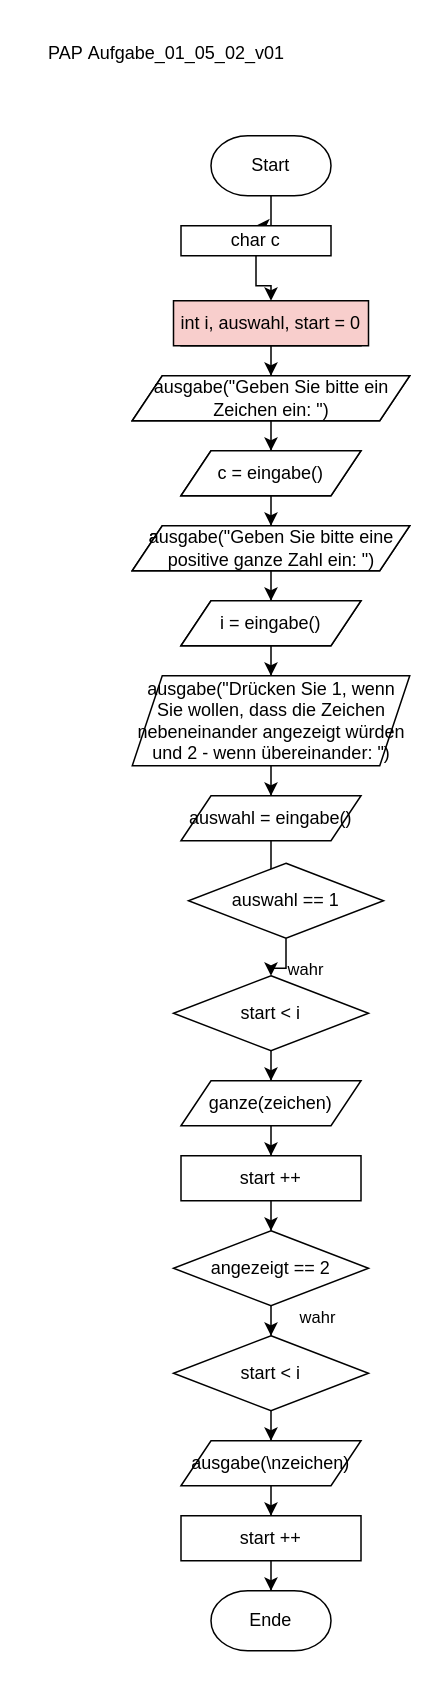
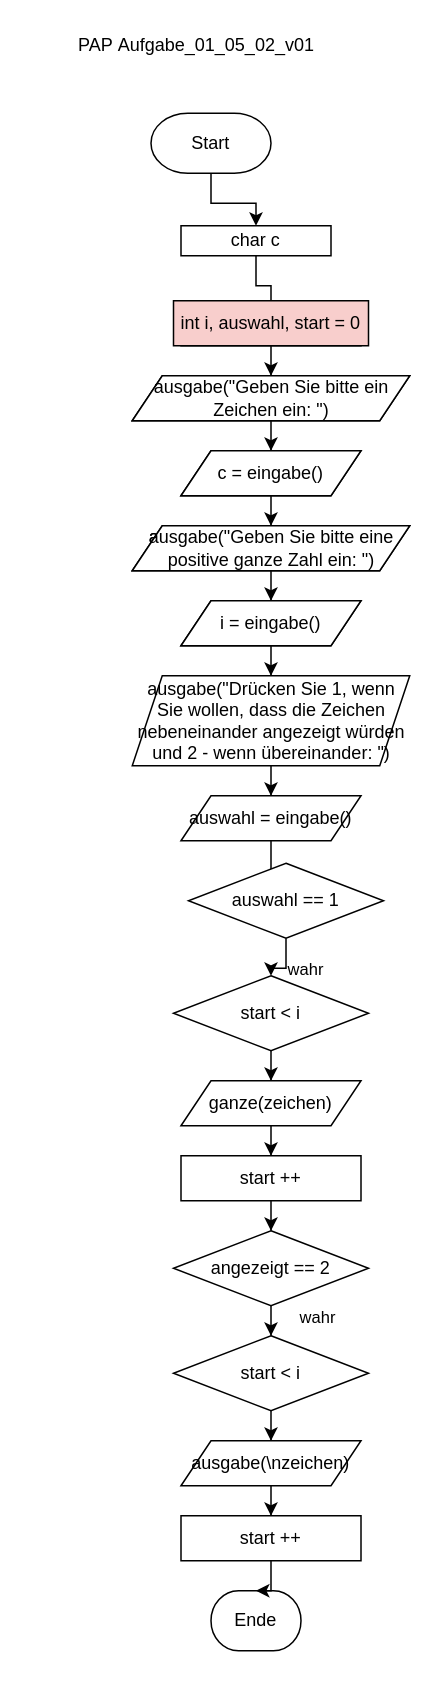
  <mxCell id="0" />
  <mxCell id="1" parent="0" />
- <mxCell id="2" value="PAP&amp;nbsp;Aufgabe_01_05_02_v01" style="text;html=1;align=center;verticalAlign=middle;resizable=0;points=[];autosize=1;strokeColor=none;fillColor=none;" vertex="1" parent="1"><mxGeometry x="20" y="20" width="180" height="30" as="geometry" /></mxCell>
+ <mxCell id="2" value="PAP&amp;nbsp;Aufgabe_01_05_02_v01" style="text;html=1;align=center;verticalAlign=middle;resizable=0;points=[];autosize=1;strokeColor=none;fillColor=none;" vertex="1" parent="1"><mxGeometry x="40" y="15" width="180" height="30" as="geometry" /></mxCell>
  <mxCell id="3" style="edgeStyle=orthogonalEdgeStyle;rounded=0;orthogonalLoop=1;jettySize=auto;html=1;" edge="1" parent="1" source="4" target="7"><mxGeometry relative="1" as="geometry" /></mxCell>
- <mxCell id="4" value="Start" style="strokeWidth=1;html=1;shape=mxgraph.flowchart.terminator;whiteSpace=wrap;" vertex="1" parent="1"><mxGeometry x="140" y="90" width="80" height="40" as="geometry" /></mxCell>
- <mxCell id="5" value="Ende" style="strokeWidth=1;html=1;shape=mxgraph.flowchart.terminator;whiteSpace=wrap;" vertex="1" parent="1"><mxGeometry x="140" y="1060" width="80" height="40" as="geometry" /></mxCell>
- <mxCell id="6" style="edgeStyle=orthogonalEdgeStyle;rounded=0;orthogonalLoop=1;jettySize=auto;html=1;" edge="1" parent="1" source="7" target="22"><mxGeometry relative="1" as="geometry" /></mxCell>
+ <mxCell id="4" value="Start" style="strokeWidth=1;html=1;shape=mxgraph.flowchart.terminator;whiteSpace=wrap;" vertex="1" parent="1"><mxGeometry x="100" y="75" width="80" height="40" as="geometry" /></mxCell>
+ <mxCell id="5" value="Ende" style="strokeWidth=1;html=1;shape=mxgraph.flowchart.terminator;whiteSpace=wrap;" vertex="1" parent="1"><mxGeometry x="140" y="1060" width="60" height="40" as="geometry" /></mxCell>
+ <mxCell id="6" style="edgeStyle=orthogonalEdgeStyle;rounded=0;orthogonalLoop=1;jettySize=auto;html=1;endArrow=none;" edge="1" parent="1" source="7" target="22"><mxGeometry relative="1" as="geometry" /></mxCell>
  <mxCell id="7" value="char c" style="rounded=0;whiteSpace=wrap;html=1;" vertex="1" parent="1"><mxGeometry x="120" y="150" width="100" height="20" as="geometry" /></mxCell>
  <mxCell id="8" value="int i" style="rounded=0;whiteSpace=wrap;html=1;" vertex="1" parent="1"><mxGeometry x="120" y="200" width="120" height="30" as="geometry" /></mxCell>
  <mxCell id="9" value="ausgabe(&quot;Geben Sie bitte ein Zeichen ein: &quot;)" style="shape=parallelogram;perimeter=parallelogramPerimeter;whiteSpace=wrap;html=1;fixedSize=1;" vertex="1" parent="1"><mxGeometry x="87.5" y="250" width="185" height="30" as="geometry" /></mxCell>
  <mxCell id="10" value="c = eingabe()" style="shape=parallelogram;perimeter=parallelogramPerimeter;whiteSpace=wrap;html=1;fixedSize=1;" vertex="1" parent="1"><mxGeometry x="120" y="300" width="120" height="30" as="geometry" /></mxCell>
  <mxCell id="11" value="ausgabe(&quot;Geben Sie bitte eine positive ganze Zahl ein: &quot;)" style="shape=parallelogram;perimeter=parallelogramPerimeter;whiteSpace=wrap;html=1;fixedSize=1;" vertex="1" parent="1"><mxGeometry x="87.5" y="350" width="185" height="30" as="geometry" /></mxCell>
  <mxCell id="12" value="i = eingabe()" style="shape=parallelogram;perimeter=parallelogramPerimeter;whiteSpace=wrap;html=1;fixedSize=1;" vertex="1" parent="1"><mxGeometry x="120" y="400" width="120" height="30" as="geometry" /></mxCell>
  <mxCell id="13" style="edgeStyle=orthogonalEdgeStyle;rounded=0;orthogonalLoop=1;jettySize=auto;html=1;" edge="1" parent="1" source="14" target="16"><mxGeometry relative="1" as="geometry" /></mxCell>
  <mxCell id="14" value="ausgabe(&quot;Geben Sie bitte ein Zeichen ein: &quot;)" style="shape=parallelogram;perimeter=parallelogramPerimeter;whiteSpace=wrap;html=1;fixedSize=1;" vertex="1" parent="1"><mxGeometry x="87.5" y="250" width="185" height="30" as="geometry" /></mxCell>
  <mxCell id="15" style="edgeStyle=orthogonalEdgeStyle;rounded=0;orthogonalLoop=1;jettySize=auto;html=1;" edge="1" parent="1" source="16" target="18"><mxGeometry relative="1" as="geometry" /></mxCell>
  <mxCell id="16" value="c = eingabe()" style="shape=parallelogram;perimeter=parallelogramPerimeter;whiteSpace=wrap;html=1;fixedSize=1;" vertex="1" parent="1"><mxGeometry x="120" y="300" width="120" height="30" as="geometry" /></mxCell>
  <mxCell id="17" style="edgeStyle=orthogonalEdgeStyle;rounded=0;orthogonalLoop=1;jettySize=auto;html=1;" edge="1" parent="1" source="18" target="20"><mxGeometry relative="1" as="geometry" /></mxCell>
  <mxCell id="18" value="ausgabe(&quot;Geben Sie bitte eine positive ganze Zahl ein: &quot;)" style="shape=parallelogram;perimeter=parallelogramPerimeter;whiteSpace=wrap;html=1;fixedSize=1;" vertex="1" parent="1"><mxGeometry x="87.5" y="350" width="185" height="30" as="geometry" /></mxCell>
  <mxCell id="19" style="edgeStyle=orthogonalEdgeStyle;rounded=0;orthogonalLoop=1;jettySize=auto;html=1;" edge="1" parent="1" source="20" target="24"><mxGeometry relative="1" as="geometry" /></mxCell>
  <mxCell id="20" value="i = eingabe()" style="shape=parallelogram;perimeter=parallelogramPerimeter;whiteSpace=wrap;html=1;fixedSize=1;" vertex="1" parent="1"><mxGeometry x="120" y="400" width="120" height="30" as="geometry" /></mxCell>
  <mxCell id="21" style="edgeStyle=orthogonalEdgeStyle;rounded=0;orthogonalLoop=1;jettySize=auto;html=1;" edge="1" parent="1" source="22" target="14"><mxGeometry relative="1" as="geometry" /></mxCell>
  <mxCell id="22" value="int i, auswahl, start = 0" style="rounded=0;whiteSpace=wrap;html=1;fillColor=#f8cecc;" vertex="1" parent="1"><mxGeometry x="115" y="200" width="130" height="30" as="geometry" /></mxCell>
  <mxCell id="23" style="edgeStyle=orthogonalEdgeStyle;rounded=0;orthogonalLoop=1;jettySize=auto;html=1;" edge="1" parent="1" source="24" target="26"><mxGeometry relative="1" as="geometry" /></mxCell>
  <mxCell id="24" value="ausgabe(&quot;Drücken Sie 1, wenn Sie wollen, dass die Zeichen nebeneinander angezeigt würden und 2 - wenn übereinander: &quot;)" style="shape=parallelogram;perimeter=parallelogramPerimeter;whiteSpace=wrap;html=1;fixedSize=1;" vertex="1" parent="1"><mxGeometry x="87.5" y="450" width="185" height="60" as="geometry" /></mxCell>
  <mxCell id="25" style="edgeStyle=orthogonalEdgeStyle;rounded=0;orthogonalLoop=1;jettySize=auto;html=1;" edge="1" parent="1" source="26" target="29"><mxGeometry relative="1" as="geometry" /></mxCell>
  <mxCell id="26" value="auswahl = eingabe()" style="shape=parallelogram;perimeter=parallelogramPerimeter;whiteSpace=wrap;html=1;fixedSize=1;" vertex="1" parent="1"><mxGeometry x="120" y="530" width="120" height="30" as="geometry" /></mxCell>
  <mxCell id="27" style="edgeStyle=orthogonalEdgeStyle;rounded=0;orthogonalLoop=1;jettySize=auto;html=1;" edge="1" parent="1" source="29" target="31"><mxGeometry relative="1" as="geometry" /></mxCell>
  <mxCell id="28" value="wahr" style="edgeLabel;html=1;align=center;verticalAlign=middle;resizable=0;points=[];" vertex="1" connectable="0" parent="27"><mxGeometry x="0.589" relative="1" as="geometry"><mxPoint x="20" as="offset" /></mxGeometry></mxCell>
  <mxCell id="29" value="auswahl == 1" style="rhombus;whiteSpace=wrap;html=1;" vertex="1" parent="1"><mxGeometry x="125" y="575" width="130" height="50" as="geometry" /></mxCell>
  <mxCell id="30" style="edgeStyle=orthogonalEdgeStyle;rounded=0;orthogonalLoop=1;jettySize=auto;html=1;" edge="1" parent="1" source="31" target="33"><mxGeometry relative="1" as="geometry" /></mxCell>
  <mxCell id="31" value="start &amp;lt; i" style="rhombus;whiteSpace=wrap;html=1;" vertex="1" parent="1"><mxGeometry x="115" y="650" width="130" height="50" as="geometry" /></mxCell>
  <mxCell id="32" style="edgeStyle=orthogonalEdgeStyle;rounded=0;orthogonalLoop=1;jettySize=auto;html=1;" edge="1" parent="1" source="33" target="35"><mxGeometry relative="1" as="geometry" /></mxCell>
  <mxCell id="33" value="ganze(zeichen)" style="shape=parallelogram;perimeter=parallelogramPerimeter;whiteSpace=wrap;html=1;fixedSize=1;" vertex="1" parent="1"><mxGeometry x="120" y="720" width="120" height="30" as="geometry" /></mxCell>
  <mxCell id="34" style="edgeStyle=orthogonalEdgeStyle;rounded=0;orthogonalLoop=1;jettySize=auto;html=1;" edge="1" parent="1" source="35" target="38"><mxGeometry relative="1" as="geometry" /></mxCell>
  <mxCell id="35" value="start ++" style="rounded=0;whiteSpace=wrap;html=1;" vertex="1" parent="1"><mxGeometry x="120" y="770" width="120" height="30" as="geometry" /></mxCell>
  <mxCell id="36" style="edgeStyle=orthogonalEdgeStyle;rounded=0;orthogonalLoop=1;jettySize=auto;html=1;" edge="1" parent="1" source="38" target="40"><mxGeometry relative="1" as="geometry" /></mxCell>
  <mxCell id="37" value="wahr" style="edgeLabel;html=1;align=center;verticalAlign=middle;resizable=0;points=[];" vertex="1" connectable="0" parent="36"><mxGeometry x="0.567" relative="1" as="geometry"><mxPoint x="30" as="offset" /></mxGeometry></mxCell>
  <mxCell id="38" value="angezeigt == 2" style="rhombus;whiteSpace=wrap;html=1;" vertex="1" parent="1"><mxGeometry x="115" y="820" width="130" height="50" as="geometry" /></mxCell>
  <mxCell id="39" style="edgeStyle=orthogonalEdgeStyle;rounded=0;orthogonalLoop=1;jettySize=auto;html=1;" edge="1" parent="1" source="40" target="42"><mxGeometry relative="1" as="geometry" /></mxCell>
  <mxCell id="40" value="start &amp;lt; i" style="rhombus;whiteSpace=wrap;html=1;" vertex="1" parent="1"><mxGeometry x="115" y="890" width="130" height="50" as="geometry" /></mxCell>
  <mxCell id="41" style="edgeStyle=orthogonalEdgeStyle;rounded=0;orthogonalLoop=1;jettySize=auto;html=1;" edge="1" parent="1" source="42" target="44"><mxGeometry relative="1" as="geometry" /></mxCell>
  <mxCell id="42" value="ausgabe(\nzeichen)" style="shape=parallelogram;perimeter=parallelogramPerimeter;whiteSpace=wrap;html=1;fixedSize=1;" vertex="1" parent="1"><mxGeometry x="120" y="960" width="120" height="30" as="geometry" /></mxCell>
  <mxCell id="43" style="edgeStyle=orthogonalEdgeStyle;rounded=0;orthogonalLoop=1;jettySize=auto;html=1;" edge="1" parent="1" source="44" target="5"><mxGeometry relative="1" as="geometry" /></mxCell>
  <mxCell id="44" value="start ++" style="rounded=0;whiteSpace=wrap;html=1;" vertex="1" parent="1"><mxGeometry x="120" y="1010" width="120" height="30" as="geometry" /></mxCell>
